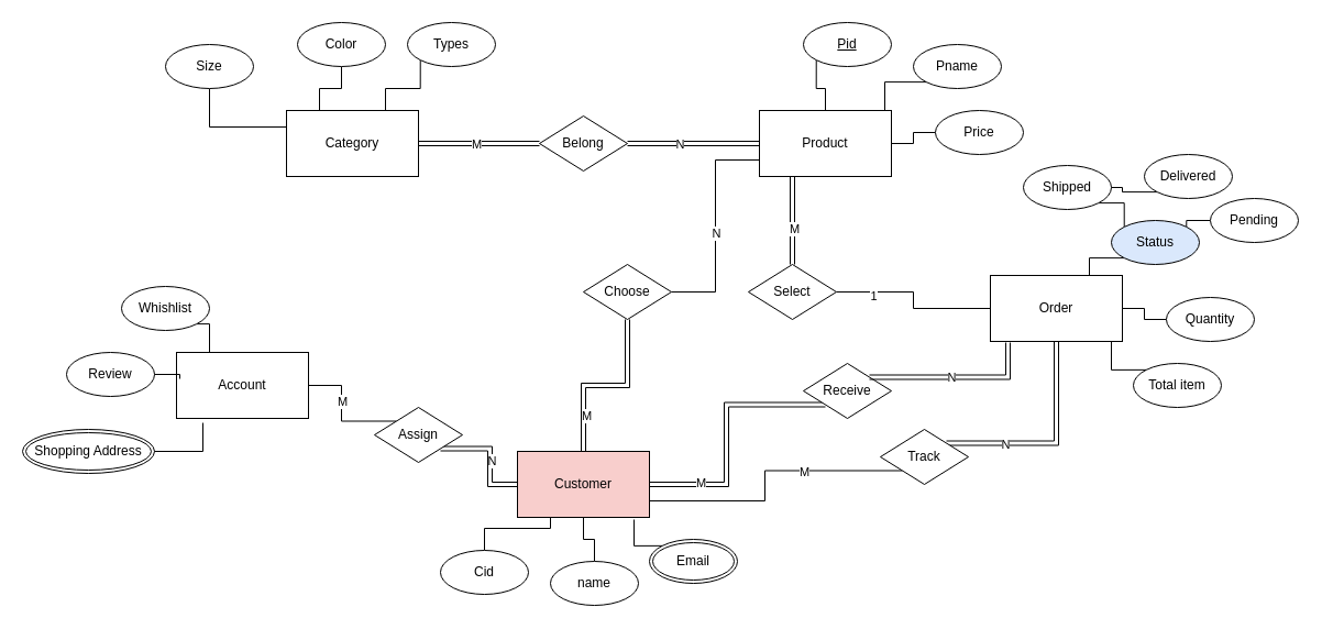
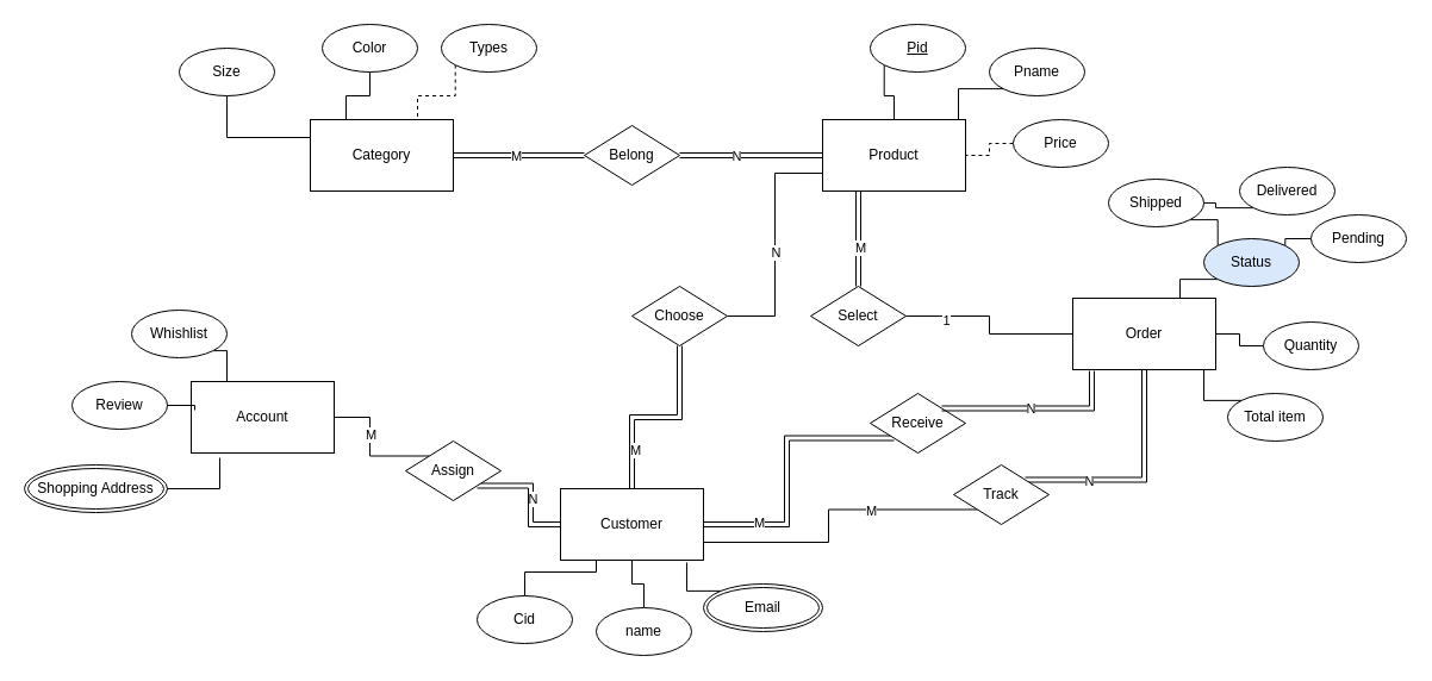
  <mxCell id="0" />
  <mxCell id="1" parent="0" />
  <mxCell id="2" value="Order" style="rounded=0;whiteSpace=wrap;html=1;" vertex="1" parent="1"><mxGeometry x="900" y="250" width="120" height="60" as="geometry" /></mxCell>
  <mxCell id="3" value="Product" style="rounded=0;whiteSpace=wrap;html=1;" vertex="1" parent="1"><mxGeometry x="690" y="100" width="120" height="60" as="geometry" /></mxCell>
  <mxCell id="4" style="edgeStyle=orthogonalEdgeStyle;rounded=0;orthogonalLoop=1;jettySize=auto;html=1;exitX=0;exitY=0.5;exitDx=0;exitDy=0;entryX=1;entryY=1;entryDx=0;entryDy=0;endArrow=none;startFill=0;shape=link;" edge="1" parent="1" source="6" target="27"><mxGeometry relative="1" as="geometry" /></mxCell>
  <mxCell id="5" value="N" style="edgeLabel;html=1;align=center;verticalAlign=middle;resizable=0;points=[];" vertex="1" connectable="0" parent="4"><mxGeometry x="-0.083" y="-1" relative="1" as="geometry"><mxPoint as="offset" /></mxGeometry></mxCell>
- <mxCell id="6" value="Customer" style="rounded=0;whiteSpace=wrap;html=1;fillColor=#f8cecc;" vertex="1" parent="1"><mxGeometry x="470" y="410" width="120" height="60" as="geometry" /></mxCell>
+ <mxCell id="6" value="Customer" style="rounded=0;whiteSpace=wrap;html=1;" vertex="1" parent="1"><mxGeometry x="470" y="410" width="120" height="60" as="geometry" /></mxCell>
  <mxCell id="7" value="Account" style="rounded=0;whiteSpace=wrap;html=1;" vertex="1" parent="1"><mxGeometry x="160" y="320" width="120" height="60" as="geometry" /></mxCell>
  <mxCell id="8" value="Category" style="rounded=0;whiteSpace=wrap;html=1;" vertex="1" parent="1"><mxGeometry x="260" y="100" width="120" height="60" as="geometry" /></mxCell>
  <mxCell id="9" style="edgeStyle=orthogonalEdgeStyle;rounded=0;orthogonalLoop=1;jettySize=auto;html=1;exitX=0.5;exitY=1;exitDx=0;exitDy=0;entryX=0;entryY=0.25;entryDx=0;entryDy=0;endArrow=none;startFill=0;" edge="1" parent="1" source="10" target="8"><mxGeometry relative="1" as="geometry" /></mxCell>
  <mxCell id="10" value="Size" style="ellipse;whiteSpace=wrap;html=1;" vertex="1" parent="1"><mxGeometry x="150" y="40" width="80" height="40" as="geometry" /></mxCell>
  <mxCell id="11" style="edgeStyle=orthogonalEdgeStyle;rounded=0;orthogonalLoop=1;jettySize=auto;html=1;exitX=0.5;exitY=1;exitDx=0;exitDy=0;entryX=0.25;entryY=0;entryDx=0;entryDy=0;endArrow=none;startFill=0;" edge="1" parent="1" source="12" target="8"><mxGeometry relative="1" as="geometry" /></mxCell>
  <mxCell id="12" value="Color" style="ellipse;whiteSpace=wrap;html=1;" vertex="1" parent="1"><mxGeometry x="270" y="20" width="80" height="40" as="geometry" /></mxCell>
- <mxCell id="13" style="edgeStyle=orthogonalEdgeStyle;rounded=0;orthogonalLoop=1;jettySize=auto;html=1;exitX=0;exitY=1;exitDx=0;exitDy=0;entryX=0.75;entryY=0;entryDx=0;entryDy=0;endArrow=none;startFill=0;" edge="1" parent="1" source="14" target="8"><mxGeometry relative="1" as="geometry" /></mxCell>
+ <mxCell id="13" style="edgeStyle=orthogonalEdgeStyle;rounded=0;orthogonalLoop=1;jettySize=auto;html=1;exitX=0;exitY=1;exitDx=0;exitDy=0;entryX=0.75;entryY=0;entryDx=0;entryDy=0;endArrow=none;startFill=0;dashed=1;" edge="1" parent="1" source="14" target="8"><mxGeometry relative="1" as="geometry" /></mxCell>
  <mxCell id="14" value="Types" style="ellipse;whiteSpace=wrap;html=1;" vertex="1" parent="1"><mxGeometry x="370" y="20" width="80" height="40" as="geometry" /></mxCell>
  <mxCell id="15" style="edgeStyle=orthogonalEdgeStyle;rounded=0;orthogonalLoop=1;jettySize=auto;html=1;entryX=1;entryY=0.5;entryDx=0;entryDy=0;endArrow=none;startFill=0;shape=link;" edge="1" parent="1" source="19" target="8"><mxGeometry relative="1" as="geometry" /></mxCell>
  <mxCell id="16" value="M" style="edgeLabel;html=1;align=center;verticalAlign=middle;resizable=0;points=[];" vertex="1" connectable="0" parent="15"><mxGeometry x="0.054" relative="1" as="geometry"><mxPoint as="offset" /></mxGeometry></mxCell>
  <mxCell id="17" style="edgeStyle=orthogonalEdgeStyle;rounded=0;orthogonalLoop=1;jettySize=auto;html=1;exitX=1;exitY=0.5;exitDx=0;exitDy=0;entryX=0;entryY=0.5;entryDx=0;entryDy=0;endArrow=none;startFill=0;shape=link;" edge="1" parent="1" source="19" target="3"><mxGeometry relative="1" as="geometry" /></mxCell>
  <mxCell id="18" value="N" style="edgeLabel;html=1;align=center;verticalAlign=middle;resizable=0;points=[];" vertex="1" connectable="0" parent="17"><mxGeometry x="-0.217" relative="1" as="geometry"><mxPoint as="offset" /></mxGeometry></mxCell>
  <mxCell id="19" value="Belong" style="shape=rhombus;perimeter=rhombusPerimeter;whiteSpace=wrap;html=1;align=center;" vertex="1" parent="1"><mxGeometry x="490" y="105" width="80" height="50" as="geometry" /></mxCell>
  <mxCell id="20" style="edgeStyle=orthogonalEdgeStyle;rounded=0;orthogonalLoop=1;jettySize=auto;html=1;entryX=0;entryY=0.75;entryDx=0;entryDy=0;endArrow=none;startFill=0;" edge="1" parent="1" source="24" target="3"><mxGeometry relative="1" as="geometry" /></mxCell>
  <mxCell id="21" value="N" style="edgeLabel;html=1;align=center;verticalAlign=middle;resizable=0;points=[];" vertex="1" connectable="0" parent="20"><mxGeometry x="-0.06" relative="1" as="geometry"><mxPoint as="offset" /></mxGeometry></mxCell>
  <mxCell id="22" style="edgeStyle=orthogonalEdgeStyle;rounded=0;orthogonalLoop=1;jettySize=auto;html=1;exitX=0.5;exitY=1;exitDx=0;exitDy=0;entryX=0.5;entryY=0;entryDx=0;entryDy=0;endArrow=none;startFill=0;shape=link;" edge="1" parent="1" source="24" target="6"><mxGeometry relative="1" as="geometry" /></mxCell>
  <mxCell id="23" value="M" style="edgeLabel;html=1;align=center;verticalAlign=middle;resizable=0;points=[];" vertex="1" connectable="0" parent="22"><mxGeometry x="0.588" y="2" relative="1" as="geometry"><mxPoint as="offset" /></mxGeometry></mxCell>
  <mxCell id="24" value="Choose" style="shape=rhombus;perimeter=rhombusPerimeter;whiteSpace=wrap;html=1;align=center;" vertex="1" parent="1"><mxGeometry x="530" y="240" width="80" height="50" as="geometry" /></mxCell>
  <mxCell id="25" style="edgeStyle=orthogonalEdgeStyle;rounded=0;orthogonalLoop=1;jettySize=auto;html=1;exitX=0;exitY=0;exitDx=0;exitDy=0;entryX=1;entryY=0.5;entryDx=0;entryDy=0;endArrow=none;startFill=0;" edge="1" parent="1" source="27" target="7"><mxGeometry relative="1" as="geometry" /></mxCell>
  <mxCell id="26" value="M" style="edgeLabel;html=1;align=center;verticalAlign=middle;resizable=0;points=[];" vertex="1" connectable="0" parent="25"><mxGeometry x="0.218" relative="1" as="geometry"><mxPoint y="1" as="offset" /></mxGeometry></mxCell>
  <mxCell id="27" value="Assign" style="shape=rhombus;perimeter=rhombusPerimeter;whiteSpace=wrap;html=1;align=center;" vertex="1" parent="1"><mxGeometry x="340" y="370" width="80" height="50" as="geometry" /></mxCell>
  <mxCell id="28" style="edgeStyle=orthogonalEdgeStyle;rounded=0;orthogonalLoop=1;jettySize=auto;html=1;exitX=0;exitY=1;exitDx=0;exitDy=0;entryX=1;entryY=0.5;entryDx=0;entryDy=0;endArrow=none;startFill=0;shape=link;" edge="1" parent="1" source="30" target="6"><mxGeometry relative="1" as="geometry" /></mxCell>
  <mxCell id="29" value="M" style="edgeLabel;html=1;align=center;verticalAlign=middle;resizable=0;points=[];" vertex="1" connectable="0" parent="28"><mxGeometry x="0.604" y="-2" relative="1" as="geometry"><mxPoint as="offset" /></mxGeometry></mxCell>
  <mxCell id="30" value="Receive" style="shape=rhombus;perimeter=rhombusPerimeter;whiteSpace=wrap;html=1;align=center;" vertex="1" parent="1"><mxGeometry x="730" y="330" width="80" height="50" as="geometry" /></mxCell>
  <mxCell id="31" style="edgeStyle=orthogonalEdgeStyle;rounded=0;orthogonalLoop=1;jettySize=auto;html=1;entryX=0;entryY=0.5;entryDx=0;entryDy=0;endArrow=none;startFill=0;" edge="1" parent="1" source="35" target="2"><mxGeometry relative="1" as="geometry" /></mxCell>
  <mxCell id="32" value="1" style="edgeLabel;html=1;align=center;verticalAlign=middle;resizable=0;points=[];" vertex="1" connectable="0" parent="31"><mxGeometry x="-0.574" y="-3" relative="1" as="geometry"><mxPoint as="offset" /></mxGeometry></mxCell>
  <mxCell id="33" style="edgeStyle=orthogonalEdgeStyle;rounded=0;orthogonalLoop=1;jettySize=auto;html=1;entryX=0.25;entryY=1;entryDx=0;entryDy=0;endArrow=none;startFill=0;shape=link;" edge="1" parent="1" source="35" target="3"><mxGeometry relative="1" as="geometry" /></mxCell>
  <mxCell id="34" value="M" style="edgeLabel;html=1;align=center;verticalAlign=middle;resizable=0;points=[];" vertex="1" connectable="0" parent="33"><mxGeometry x="-0.175" y="-1" relative="1" as="geometry"><mxPoint as="offset" /></mxGeometry></mxCell>
  <mxCell id="35" value="Select" style="shape=rhombus;perimeter=rhombusPerimeter;whiteSpace=wrap;html=1;align=center;" vertex="1" parent="1"><mxGeometry x="680" y="240" width="80" height="50" as="geometry" /></mxCell>
  <mxCell id="36" style="edgeStyle=orthogonalEdgeStyle;rounded=0;orthogonalLoop=1;jettySize=auto;html=1;exitX=0;exitY=1;exitDx=0;exitDy=0;entryX=1;entryY=0.75;entryDx=0;entryDy=0;endArrow=none;startFill=0;" edge="1" parent="1" source="40" target="6"><mxGeometry relative="1" as="geometry" /></mxCell>
  <mxCell id="37" value="M" style="edgeLabel;html=1;align=center;verticalAlign=middle;resizable=0;points=[];" vertex="1" connectable="0" parent="36"><mxGeometry x="-0.301" y="1" relative="1" as="geometry"><mxPoint as="offset" /></mxGeometry></mxCell>
  <mxCell id="38" style="edgeStyle=orthogonalEdgeStyle;rounded=0;orthogonalLoop=1;jettySize=auto;html=1;exitX=1;exitY=0;exitDx=0;exitDy=0;entryX=0.5;entryY=1;entryDx=0;entryDy=0;endArrow=none;startFill=0;shape=link;" edge="1" parent="1" source="40" target="2"><mxGeometry relative="1" as="geometry" /></mxCell>
  <mxCell id="39" value="N" style="edgeLabel;html=1;align=center;verticalAlign=middle;resizable=0;points=[];" vertex="1" connectable="0" parent="38"><mxGeometry x="-0.449" relative="1" as="geometry"><mxPoint y="1" as="offset" /></mxGeometry></mxCell>
  <mxCell id="40" value="Track" style="shape=rhombus;perimeter=rhombusPerimeter;whiteSpace=wrap;html=1;align=center;" vertex="1" parent="1"><mxGeometry x="800" y="390" width="80" height="50" as="geometry" /></mxCell>
  <mxCell id="41" style="edgeStyle=orthogonalEdgeStyle;rounded=0;orthogonalLoop=1;jettySize=auto;html=1;exitX=1;exitY=0;exitDx=0;exitDy=0;entryX=0.133;entryY=1.017;entryDx=0;entryDy=0;entryPerimeter=0;endArrow=none;startFill=0;shape=link;" edge="1" parent="1" source="30" target="2"><mxGeometry relative="1" as="geometry" /></mxCell>
  <mxCell id="42" value="N" style="edgeLabel;html=1;align=center;verticalAlign=middle;resizable=0;points=[];" vertex="1" connectable="0" parent="41"><mxGeometry x="-0.06" y="1" relative="1" as="geometry"><mxPoint y="1" as="offset" /></mxGeometry></mxCell>
  <mxCell id="43" style="edgeStyle=orthogonalEdgeStyle;rounded=0;orthogonalLoop=1;jettySize=auto;html=1;exitX=1;exitY=1;exitDx=0;exitDy=0;entryX=0.25;entryY=0;entryDx=0;entryDy=0;endArrow=none;startFill=0;" edge="1" parent="1" source="44" target="7"><mxGeometry relative="1" as="geometry" /></mxCell>
  <mxCell id="44" value="Whishlist" style="ellipse;whiteSpace=wrap;html=1;" vertex="1" parent="1"><mxGeometry x="110" y="260" width="80" height="40" as="geometry" /></mxCell>
  <mxCell id="45" value="Review" style="ellipse;whiteSpace=wrap;html=1;" vertex="1" parent="1"><mxGeometry x="60" y="320" width="80" height="40" as="geometry" /></mxCell>
  <mxCell id="46" style="edgeStyle=orthogonalEdgeStyle;rounded=0;orthogonalLoop=1;jettySize=auto;html=1;exitX=0.5;exitY=0;exitDx=0;exitDy=0;entryX=0.5;entryY=1;entryDx=0;entryDy=0;endArrow=none;startFill=0;" edge="1" parent="1" source="47" target="6"><mxGeometry relative="1" as="geometry" /></mxCell>
  <mxCell id="47" value="name" style="ellipse;whiteSpace=wrap;html=1;" vertex="1" parent="1"><mxGeometry x="500" y="510" width="80" height="40" as="geometry" /></mxCell>
  <mxCell id="48" style="edgeStyle=orthogonalEdgeStyle;rounded=0;orthogonalLoop=1;jettySize=auto;html=1;exitX=0.5;exitY=0;exitDx=0;exitDy=0;entryX=0.25;entryY=1;entryDx=0;entryDy=0;endArrow=none;startFill=0;" edge="1" parent="1" source="49" target="6"><mxGeometry relative="1" as="geometry" /></mxCell>
  <mxCell id="49" value="Cid" style="ellipse;whiteSpace=wrap;html=1;" vertex="1" parent="1"><mxGeometry x="400" y="500" width="80" height="40" as="geometry" /></mxCell>
  <mxCell id="50" value="Total item" style="ellipse;whiteSpace=wrap;html=1;" vertex="1" parent="1"><mxGeometry x="1030" y="330" width="80" height="40" as="geometry" /></mxCell>
  <mxCell id="51" style="edgeStyle=orthogonalEdgeStyle;rounded=0;orthogonalLoop=1;jettySize=auto;html=1;exitX=1;exitY=1;exitDx=0;exitDy=0;entryX=0;entryY=0;entryDx=0;entryDy=0;endArrow=none;startFill=0;" edge="1" parent="1" source="52" target="58"><mxGeometry relative="1" as="geometry" /></mxCell>
  <mxCell id="52" value="Shipped" style="ellipse;whiteSpace=wrap;html=1;" vertex="1" parent="1"><mxGeometry x="930" y="150" width="80" height="40" as="geometry" /></mxCell>
  <mxCell id="53" style="edgeStyle=orthogonalEdgeStyle;rounded=0;orthogonalLoop=1;jettySize=auto;html=1;exitX=0;exitY=0.5;exitDx=0;exitDy=0;entryX=1;entryY=0;entryDx=0;entryDy=0;endArrow=none;startFill=0;" edge="1" parent="1" source="54" target="58"><mxGeometry relative="1" as="geometry" /></mxCell>
  <mxCell id="54" value="Pending" style="ellipse;whiteSpace=wrap;html=1;" vertex="1" parent="1"><mxGeometry x="1100" y="180" width="80" height="40" as="geometry" /></mxCell>
  <mxCell id="55" style="edgeStyle=orthogonalEdgeStyle;rounded=0;orthogonalLoop=1;jettySize=auto;html=1;exitX=0;exitY=1;exitDx=0;exitDy=0;endArrow=none;startFill=0;" edge="1" parent="1" source="56" target="52"><mxGeometry relative="1" as="geometry" /></mxCell>
  <mxCell id="56" value="Delivered" style="ellipse;whiteSpace=wrap;html=1;" vertex="1" parent="1"><mxGeometry x="1040" y="140" width="80" height="40" as="geometry" /></mxCell>
  <mxCell id="57" style="edgeStyle=orthogonalEdgeStyle;rounded=0;orthogonalLoop=1;jettySize=auto;html=1;exitX=0;exitY=1;exitDx=0;exitDy=0;entryX=0.75;entryY=0;entryDx=0;entryDy=0;endArrow=none;startFill=0;" edge="1" parent="1" source="58" target="2"><mxGeometry relative="1" as="geometry" /></mxCell>
  <mxCell id="58" value="Status" style="ellipse;whiteSpace=wrap;html=1;fillColor=#dae8fc;" vertex="1" parent="1"><mxGeometry x="1010" y="200" width="80" height="40" as="geometry" /></mxCell>
  <mxCell id="59" style="edgeStyle=orthogonalEdgeStyle;rounded=0;orthogonalLoop=1;jettySize=auto;html=1;exitX=0;exitY=0.5;exitDx=0;exitDy=0;entryX=1;entryY=0.5;entryDx=0;entryDy=0;endArrow=none;startFill=0;" edge="1" parent="1" source="60" target="2"><mxGeometry relative="1" as="geometry" /></mxCell>
  <mxCell id="60" value="Quantity" style="ellipse;whiteSpace=wrap;html=1;" vertex="1" parent="1"><mxGeometry x="1060" y="270" width="80" height="40" as="geometry" /></mxCell>
  <mxCell id="61" value="Pname" style="ellipse;whiteSpace=wrap;html=1;" vertex="1" parent="1"><mxGeometry x="830" y="40" width="80" height="40" as="geometry" /></mxCell>
  <mxCell id="62" style="edgeStyle=orthogonalEdgeStyle;rounded=0;orthogonalLoop=1;jettySize=auto;html=1;exitX=0;exitY=1;exitDx=0;exitDy=0;entryX=0.5;entryY=0;entryDx=0;entryDy=0;endArrow=none;startFill=0;" edge="1" parent="1" source="63" target="3"><mxGeometry relative="1" as="geometry" /></mxCell>
  <mxCell id="63" value="Pid" style="ellipse;whiteSpace=wrap;html=1;fontStyle=4" vertex="1" parent="1"><mxGeometry x="730" y="20" width="80" height="40" as="geometry" /></mxCell>
- <mxCell id="64" style="edgeStyle=orthogonalEdgeStyle;rounded=0;orthogonalLoop=1;jettySize=auto;html=1;exitX=0;exitY=0.5;exitDx=0;exitDy=0;entryX=1;entryY=0.5;entryDx=0;entryDy=0;endArrow=none;startFill=0;" edge="1" parent="1" source="65" target="3"><mxGeometry relative="1" as="geometry" /></mxCell>
+ <mxCell id="64" style="edgeStyle=orthogonalEdgeStyle;rounded=0;orthogonalLoop=1;jettySize=auto;html=1;exitX=0;exitY=0.5;exitDx=0;exitDy=0;entryX=1;entryY=0.5;entryDx=0;entryDy=0;endArrow=none;startFill=0;dashed=1;" edge="1" parent="1" source="65" target="3"><mxGeometry relative="1" as="geometry" /></mxCell>
  <mxCell id="65" value="Price" style="ellipse;whiteSpace=wrap;html=1;" vertex="1" parent="1"><mxGeometry x="850" y="100" width="80" height="40" as="geometry" /></mxCell>
  <mxCell id="66" style="edgeStyle=orthogonalEdgeStyle;rounded=0;orthogonalLoop=1;jettySize=auto;html=1;exitX=1;exitY=0.5;exitDx=0;exitDy=0;entryX=0.025;entryY=0.4;entryDx=0;entryDy=0;entryPerimeter=0;endArrow=none;startFill=0;" edge="1" parent="1" source="45" target="7"><mxGeometry relative="1" as="geometry" /></mxCell>
  <mxCell id="67" style="edgeStyle=orthogonalEdgeStyle;rounded=0;orthogonalLoop=1;jettySize=auto;html=1;exitX=0;exitY=0;exitDx=0;exitDy=0;entryX=0.917;entryY=1;entryDx=0;entryDy=0;entryPerimeter=0;endArrow=none;startFill=0;" edge="1" parent="1" source="50" target="2"><mxGeometry relative="1" as="geometry" /></mxCell>
  <mxCell id="68" style="edgeStyle=orthogonalEdgeStyle;rounded=0;orthogonalLoop=1;jettySize=auto;html=1;exitX=0;exitY=1;exitDx=0;exitDy=0;entryX=0.95;entryY=0;entryDx=0;entryDy=0;entryPerimeter=0;endArrow=none;startFill=0;" edge="1" parent="1" source="61" target="3"><mxGeometry relative="1" as="geometry" /></mxCell>
- <mxCell id="69" value="Email" style="ellipse;shape=doubleEllipse;margin=3;whiteSpace=wrap;html=1;align=center;" vertex="1" parent="1"><mxGeometry x="590" y="490" width="80" height="40" as="geometry" /></mxCell>
+ <mxCell id="69" value="Email" style="ellipse;shape=doubleEllipse;margin=3;whiteSpace=wrap;html=1;align=center;" vertex="1" parent="1"><mxGeometry x="590" y="490" width="100" height="40" as="geometry" /></mxCell>
  <mxCell id="70" style="edgeStyle=orthogonalEdgeStyle;rounded=0;orthogonalLoop=1;jettySize=auto;html=1;exitX=0;exitY=0;exitDx=0;exitDy=0;entryX=0.883;entryY=1.033;entryDx=0;entryDy=0;entryPerimeter=0;endArrow=none;startFill=0;" edge="1" parent="1" source="69" target="6"><mxGeometry relative="1" as="geometry" /></mxCell>
  <mxCell id="71" value="Shopping Address" style="ellipse;shape=doubleEllipse;margin=3;whiteSpace=wrap;html=1;align=center;" vertex="1" parent="1"><mxGeometry x="20" y="390" width="120" height="40" as="geometry" /></mxCell>
  <mxCell id="72" style="edgeStyle=orthogonalEdgeStyle;rounded=0;orthogonalLoop=1;jettySize=auto;html=1;exitX=1;exitY=0.5;exitDx=0;exitDy=0;entryX=0.2;entryY=1.067;entryDx=0;entryDy=0;entryPerimeter=0;endArrow=none;startFill=0;" edge="1" parent="1" source="71" target="7"><mxGeometry relative="1" as="geometry" /></mxCell>
